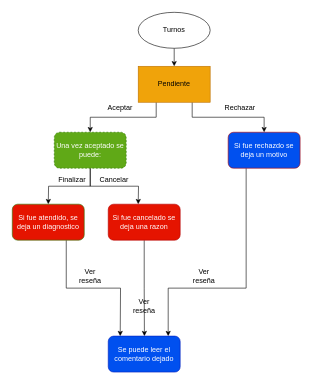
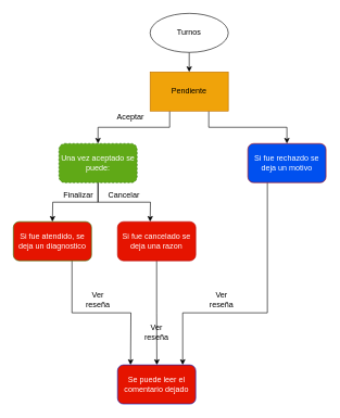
  <mxCell id="0" />
  <mxCell id="1" parent="0" />
  <mxCell id="2" style="edgeStyle=orthogonalEdgeStyle;rounded=0;orthogonalLoop=1;jettySize=auto;html=1;exitX=0.5;exitY=1;exitDx=0;exitDy=0;entryX=0.5;entryY=0;entryDx=0;entryDy=0;" edge="1" parent="1" source="3" target="23"><mxGeometry relative="1" as="geometry" /></mxCell>
  <mxCell id="3" value="Turnos" style="ellipse;whiteSpace=wrap;html=1;" vertex="1" parent="1"><mxGeometry x="230" y="20" width="120" height="60" as="geometry" /></mxCell>
  <mxCell id="4" style="edgeStyle=orthogonalEdgeStyle;rounded=0;orthogonalLoop=1;jettySize=auto;html=1;exitX=0.5;exitY=1;exitDx=0;exitDy=0;" edge="1" parent="1" source="6"><mxGeometry relative="1" as="geometry"><mxPoint x="230" y="340" as="targetPoint" /></mxGeometry></mxCell>
  <mxCell id="5" style="edgeStyle=orthogonalEdgeStyle;rounded=0;orthogonalLoop=1;jettySize=auto;html=1;exitX=0.5;exitY=1;exitDx=0;exitDy=0;" edge="1" parent="1" source="6"><mxGeometry relative="1" as="geometry"><mxPoint x="80" y="340" as="targetPoint" /></mxGeometry></mxCell>
  <mxCell id="6" value="Una vez aceptado se puede:" style="rounded=1;whiteSpace=wrap;html=1;fillColor=#60a917;strokeColor=#2D7600;fontColor=#ffffff;dashed=1;" vertex="1" parent="1"><mxGeometry x="90" y="220" width="120" height="60" as="geometry" /></mxCell>
  <mxCell id="7" style="edgeStyle=orthogonalEdgeStyle;rounded=0;orthogonalLoop=1;jettySize=auto;html=1;exitX=0.25;exitY=1;exitDx=0;exitDy=0;" edge="1" parent="1" source="8"><mxGeometry relative="1" as="geometry"><mxPoint x="280" y="560" as="targetPoint" /><Array as="points"><mxPoint x="410" y="480" /><mxPoint x="280" y="480" /></Array></mxGeometry></mxCell>
  <mxCell id="8" value="Si fue rechazdo se deja un motivo" style="rounded=1;whiteSpace=wrap;html=1;fillColor=#0050ef;strokeColor=#B20000;fontColor=#ffffff;" vertex="1" parent="1"><mxGeometry x="380" y="220" width="120" height="60" as="geometry" /></mxCell>
  <mxCell id="9" value="Aceptar" style="text;html=1;strokeColor=none;fillColor=none;align=center;verticalAlign=middle;whiteSpace=wrap;rounded=0;" vertex="1" parent="1"><mxGeometry x="180" y="170" width="40" height="20" as="geometry" /></mxCell>
- <mxCell id="10" value="Rechazar" style="text;html=1;strokeColor=none;fillColor=none;align=center;verticalAlign=middle;whiteSpace=wrap;rounded=0;" vertex="1" parent="1"><mxGeometry x="380" y="170" width="40" height="20" as="geometry" /></mxCell>
  <mxCell id="11" value="Finalizar" style="text;html=1;strokeColor=none;fillColor=none;align=center;verticalAlign=middle;whiteSpace=wrap;rounded=0;" vertex="1" parent="1"><mxGeometry x="100" y="290" width="40" height="20" as="geometry" /></mxCell>
  <mxCell id="12" value="Cancelar" style="text;html=1;strokeColor=none;fillColor=none;align=center;verticalAlign=middle;whiteSpace=wrap;rounded=0;" vertex="1" parent="1"><mxGeometry x="170" y="290" width="40" height="20" as="geometry" /></mxCell>
  <mxCell id="13" style="edgeStyle=orthogonalEdgeStyle;rounded=0;orthogonalLoop=1;jettySize=auto;html=1;exitX=0.75;exitY=1;exitDx=0;exitDy=0;" edge="1" parent="1" source="14"><mxGeometry relative="1" as="geometry"><mxPoint x="200" y="560" as="targetPoint" /></mxGeometry></mxCell>
  <mxCell id="14" value="Si fue atendido, se deja un diagnostico" style="rounded=1;whiteSpace=wrap;html=1;fillColor=#e51400;strokeColor=#2D7600;fontColor=#ffffff;" vertex="1" parent="1"><mxGeometry x="20" y="340" width="120" height="60" as="geometry" /></mxCell>
  <mxCell id="15" style="edgeStyle=orthogonalEdgeStyle;rounded=0;orthogonalLoop=1;jettySize=auto;html=1;exitX=0.5;exitY=1;exitDx=0;exitDy=0;" edge="1" parent="1" source="16"><mxGeometry relative="1" as="geometry"><mxPoint x="240.333" y="560" as="targetPoint" /></mxGeometry></mxCell>
  <mxCell id="16" value="Si fue cancelado se deja una razon" style="rounded=1;whiteSpace=wrap;html=1;fillColor=#e51400;strokeColor=#B20000;fontColor=#ffffff;" vertex="1" parent="1"><mxGeometry x="180" y="340" width="120" height="60" as="geometry" /></mxCell>
- <mxCell id="17" value="Se puede leer el comentario dejado" style="rounded=1;whiteSpace=wrap;html=1;fillColor=#0050ef;strokeColor=#001DBC;fontColor=#ffffff;" vertex="1" parent="1"><mxGeometry x="180" y="560" width="120" height="60" as="geometry" /></mxCell>
+ <mxCell id="17" value="Se puede leer el comentario dejado" style="rounded=1;whiteSpace=wrap;html=1;fillColor=#e51400;strokeColor=#001DBC;fontColor=#ffffff;" vertex="1" parent="1"><mxGeometry x="180" y="560" width="120" height="60" as="geometry" /></mxCell>
  <mxCell id="18" value="Ver reseña" style="text;html=1;strokeColor=none;fillColor=none;align=center;verticalAlign=middle;whiteSpace=wrap;rounded=0;" vertex="1" parent="1"><mxGeometry x="130" y="450" width="40" height="20" as="geometry" /></mxCell>
  <mxCell id="19" value="Ver reseña" style="text;html=1;strokeColor=none;fillColor=none;align=center;verticalAlign=middle;whiteSpace=wrap;rounded=0;" vertex="1" parent="1"><mxGeometry x="220" y="500" width="40" height="20" as="geometry" /></mxCell>
  <mxCell id="20" value="Ver reseña" style="text;html=1;strokeColor=none;fillColor=none;align=center;verticalAlign=middle;whiteSpace=wrap;rounded=0;" vertex="1" parent="1"><mxGeometry x="320" y="450" width="40" height="20" as="geometry" /></mxCell>
  <mxCell id="21" style="edgeStyle=orthogonalEdgeStyle;rounded=0;orthogonalLoop=1;jettySize=auto;html=1;exitX=0.25;exitY=1;exitDx=0;exitDy=0;entryX=0.5;entryY=0;entryDx=0;entryDy=0;" edge="1" parent="1" source="23" target="6"><mxGeometry relative="1" as="geometry" /></mxCell>
  <mxCell id="22" style="edgeStyle=orthogonalEdgeStyle;rounded=0;orthogonalLoop=1;jettySize=auto;html=1;exitX=0.75;exitY=1;exitDx=0;exitDy=0;" edge="1" parent="1" source="23" target="8"><mxGeometry relative="1" as="geometry" /></mxCell>
  <mxCell id="23" value="" style="rounded=0;whiteSpace=wrap;html=1;fillColor=#f0a30a;strokeColor=#BD7000;fontColor=#ffffff;" vertex="1" parent="1"><mxGeometry x="230" y="110" width="120" height="60" as="geometry" /></mxCell>
  <mxCell id="24" value="Pendiente&lt;br&gt;" style="text;html=1;strokeColor=none;fillColor=none;align=center;verticalAlign=middle;whiteSpace=wrap;rounded=0;" vertex="1" parent="1"><mxGeometry x="270" y="130" width="40" height="20" as="geometry" /></mxCell>
